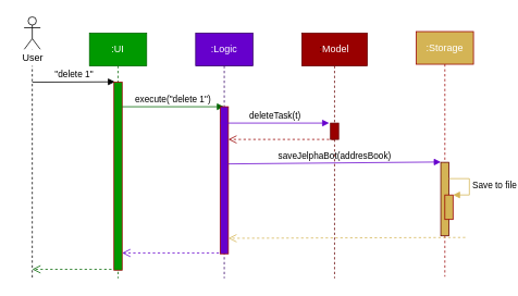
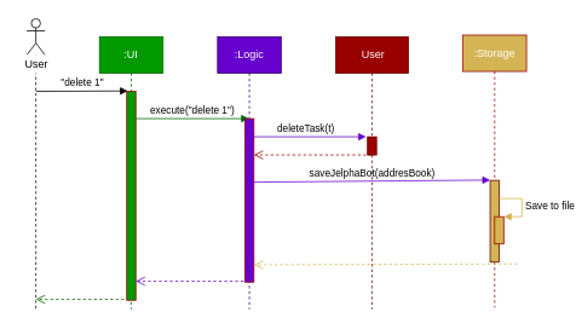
  <mxCell id="0" />
  <mxCell id="1" parent="0" />
  <mxCell id="2" value="" style="shape=umlLifeline;participant=umlActor;perimeter=lifelinePerimeter;whiteSpace=wrap;html=1;container=1;collapsible=0;recursiveResize=0;verticalAlign=top;spacingTop=36;labelBackgroundColor=#ffffff;outlineConnect=0;" parent="1" vertex="1"><mxGeometry x="29" y="20" width="20" height="320" as="geometry" /></mxCell>
  <mxCell id="3" value="&quot;delete 1&quot;" style="html=1;verticalAlign=bottom;endArrow=block;entryX=0.116;entryY=-0.002;entryDx=0;entryDy=0;entryPerimeter=0;" parent="2" target="5" edge="1"><mxGeometry width="80" relative="1" as="geometry"><mxPoint x="10" y="80" as="sourcePoint" /><mxPoint x="90" y="80" as="targetPoint" /></mxGeometry></mxCell>
  <mxCell id="4" value="&lt;font color=&quot;#ffffff&quot;&gt;:UI&lt;/font&gt;" style="shape=umlLifeline;perimeter=lifelinePerimeter;whiteSpace=wrap;html=1;container=1;collapsible=0;recursiveResize=0;outlineConnect=0;fillColor=#009900;strokeColor=#006600;" parent="1" vertex="1"><mxGeometry x="109" y="40" width="70" height="300" as="geometry" /></mxCell>
  <mxCell id="5" value="" style="html=1;points=[];perimeter=orthogonalPerimeter;strokeColor=#990000;fillColor=#009900;" parent="4" vertex="1"><mxGeometry x="30" y="60" width="10" height="230" as="geometry" /></mxCell>
  <mxCell id="6" value="execute(&quot;delete 1&quot;)" style="html=1;verticalAlign=bottom;endArrow=block;strokeColor=#006600;" parent="4" target="8" edge="1"><mxGeometry width="80" relative="1" as="geometry"><mxPoint x="40" y="90" as="sourcePoint" /><mxPoint x="120" y="90" as="targetPoint" /></mxGeometry></mxCell>
  <mxCell id="7" value="" style="html=1;verticalAlign=bottom;endArrow=open;dashed=1;endSize=8;strokeColor=#6600CC;" parent="4" edge="1"><mxGeometry relative="1" as="geometry"><mxPoint x="164.5" y="269" as="sourcePoint" /><mxPoint x="40" y="269" as="targetPoint" /></mxGeometry></mxCell>
  <mxCell id="8" value="&lt;font color=&quot;#ffffff&quot;&gt;:Logic&lt;/font&gt;" style="shape=umlLifeline;perimeter=lifelinePerimeter;whiteSpace=wrap;html=1;container=1;collapsible=0;recursiveResize=0;outlineConnect=0;strokeColor=#330066;fillColor=#6600CC;" parent="1" vertex="1"><mxGeometry x="239" y="40" width="70" height="300" as="geometry" /></mxCell>
  <mxCell id="9" value="" style="html=1;points=[];perimeter=orthogonalPerimeter;strokeColor=#990000;fillColor=#6600CC;" parent="8" vertex="1"><mxGeometry x="30" y="90" width="10" height="180" as="geometry" /></mxCell>
  <mxCell id="10" value="deleteTask(t)" style="html=1;verticalAlign=bottom;endArrow=block;strokeColor=#6600CC;entryX=-0.162;entryY=0;entryDx=0;entryDy=0;entryPerimeter=0;" parent="8" target="14" edge="1"><mxGeometry width="80" relative="1" as="geometry"><mxPoint x="30" y="110" as="sourcePoint" /><mxPoint x="110" y="110" as="targetPoint" /></mxGeometry></mxCell>
  <mxCell id="11" value="" style="html=1;verticalAlign=bottom;endArrow=open;dashed=1;endSize=8;strokeColor=#990000;" parent="8" source="13" edge="1"><mxGeometry relative="1" as="geometry"><mxPoint x="120" y="130" as="sourcePoint" /><mxPoint x="40" y="130" as="targetPoint" /></mxGeometry></mxCell>
  <mxCell id="12" value="saveJelphaBot(addresBook)" style="html=1;verticalAlign=bottom;endArrow=block;strokeColor=#6600CC;entryX=0.005;entryY=-0.004;entryDx=0;entryDy=0;entryPerimeter=0;" parent="8" target="16" edge="1"><mxGeometry width="80" relative="1" as="geometry"><mxPoint x="40" y="160" as="sourcePoint" /><mxPoint x="120" y="160" as="targetPoint" /></mxGeometry></mxCell>
- <mxCell id="13" value=":&lt;font color=&quot;#ffffff&quot;&gt;Model&lt;/font&gt;" style="shape=umlLifeline;perimeter=lifelinePerimeter;whiteSpace=wrap;html=1;container=1;collapsible=0;recursiveResize=0;outlineConnect=0;fillColor=#990000;strokeColor=#660000;" parent="1" vertex="1"><mxGeometry x="369" y="40" width="80" height="300" as="geometry" /></mxCell>
+ <mxCell id="13" value=":&lt;font color=&quot;#ffffff&quot;&gt;User&lt;/font&gt;" style="shape=umlLifeline;perimeter=lifelinePerimeter;whiteSpace=wrap;html=1;container=1;collapsible=0;recursiveResize=0;outlineConnect=0;fillColor=#990000;strokeColor=#660000;" parent="1" vertex="1"><mxGeometry x="369" y="40" width="80" height="300" as="geometry" /></mxCell>
  <mxCell id="14" value="" style="html=1;points=[];perimeter=orthogonalPerimeter;strokeColor=#660000;fillColor=#990000;" parent="13" vertex="1"><mxGeometry x="35" y="110" width="10" height="20" as="geometry" /></mxCell>
  <mxCell id="15" value="&lt;font color=&quot;#ffffff&quot;&gt;:Storage&lt;/font&gt;" style="shape=umlLifeline;perimeter=lifelinePerimeter;whiteSpace=wrap;html=1;container=1;collapsible=0;recursiveResize=0;outlineConnect=0;fillColor=#D4B455;strokeColor=#990000;" parent="1" vertex="1"><mxGeometry x="509" y="38" width="70" height="300" as="geometry" /></mxCell>
  <mxCell id="16" value="" style="html=1;points=[];perimeter=orthogonalPerimeter;strokeColor=#660000;fillColor=#D4B455;" parent="15" vertex="1"><mxGeometry x="30" y="160" width="10" height="90" as="geometry" /></mxCell>
  <mxCell id="17" value="" style="html=1;points=[];perimeter=orthogonalPerimeter;strokeColor=#990000;fillColor=#D4B455;" parent="15" vertex="1"><mxGeometry x="35" y="200" width="10" height="30" as="geometry" /></mxCell>
  <mxCell id="18" value="Save to file" style="edgeStyle=orthogonalEdgeStyle;html=1;align=left;spacingLeft=2;endArrow=block;rounded=0;entryX=1;entryY=0;strokeColor=#D4B455;" parent="15" source="16" target="17" edge="1"><mxGeometry relative="1" as="geometry"><mxPoint x="40" y="170" as="sourcePoint" /><Array as="points"><mxPoint x="65" y="180" /><mxPoint x="65" y="200" /></Array></mxGeometry></mxCell>
  <mxCell id="19" value="User" style="text;html=1;strokeColor=none;fillColor=#ffffff;align=center;verticalAlign=middle;whiteSpace=wrap;rounded=0;" parent="1" vertex="1"><mxGeometry x="20" y="60" width="40" height="20" as="geometry" /></mxCell>
  <mxCell id="20" value="" style="html=1;verticalAlign=bottom;endArrow=open;dashed=1;endSize=8;strokeColor=#006600;" parent="1" edge="1"><mxGeometry relative="1" as="geometry"><mxPoint x="136" y="329" as="sourcePoint" /><mxPoint x="39" y="329" as="targetPoint" /></mxGeometry></mxCell>
  <mxCell id="21" value="" style="html=1;verticalAlign=bottom;endArrow=open;dashed=1;endSize=8;strokeColor=#D4B455;" parent="1" edge="1"><mxGeometry relative="1" as="geometry"><mxPoint x="569" y="290" as="sourcePoint" /><mxPoint x="279" y="291" as="targetPoint" /></mxGeometry></mxCell>
